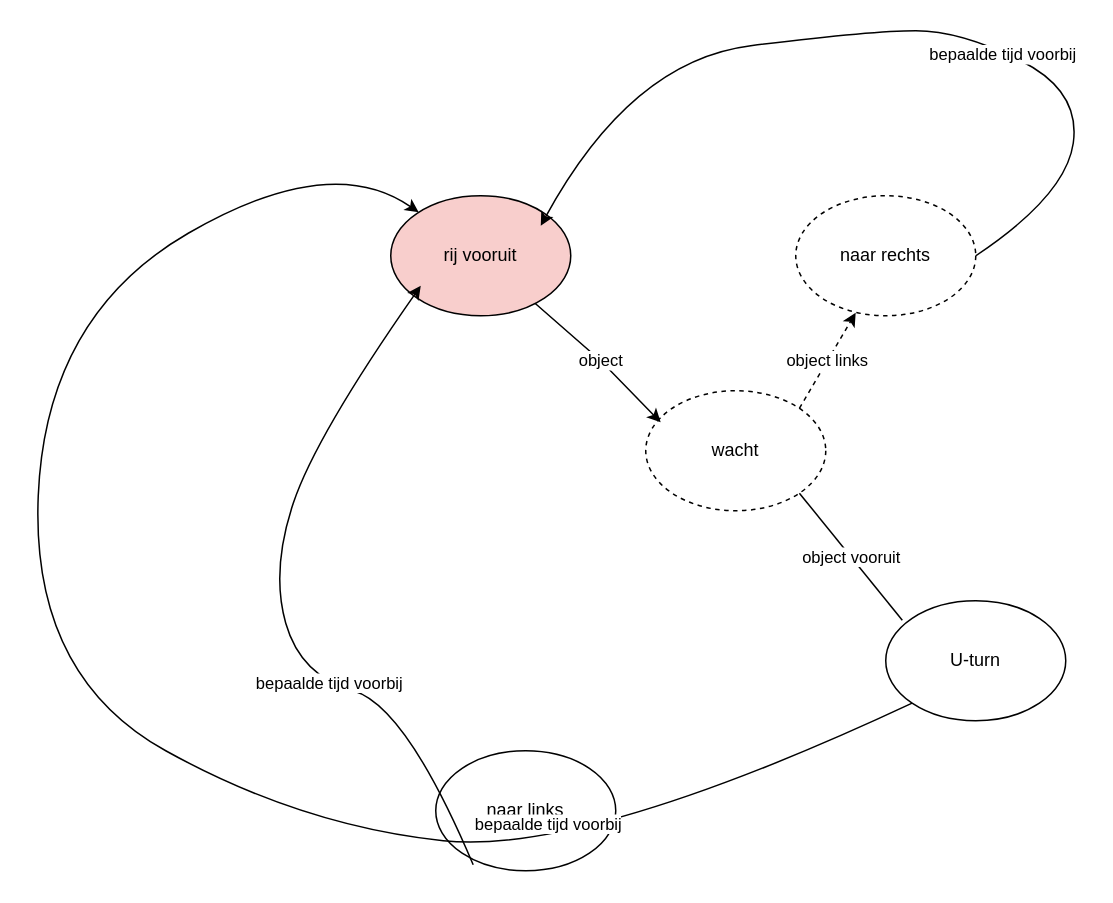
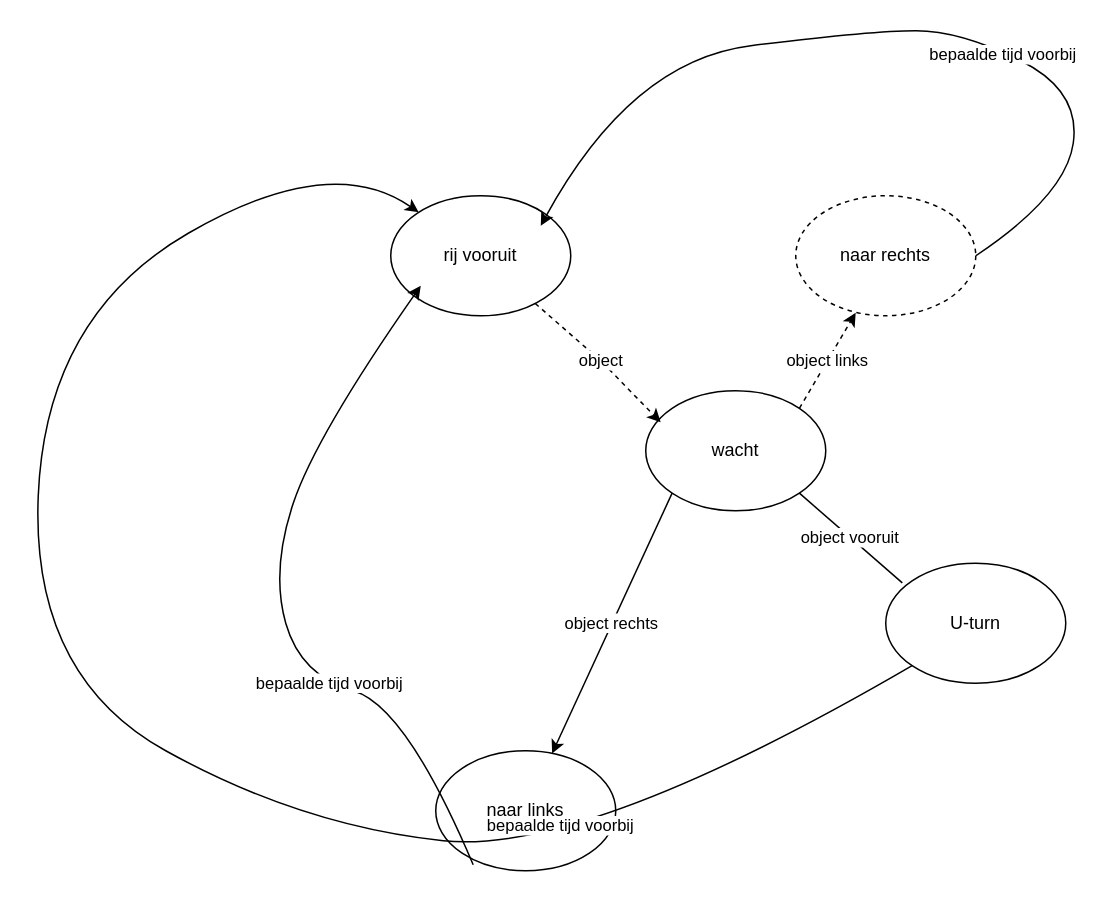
  <mxCell id="0" />
  <mxCell id="1" parent="0" />
- <mxCell id="2" value="rij vooruit" style="ellipse;whiteSpace=wrap;html=1;fillColor=#f8cecc;" vertex="1" parent="1"><mxGeometry x="260" y="130" width="120" height="80" as="geometry" /></mxCell>
- <mxCell id="3" value="wacht" style="ellipse;whiteSpace=wrap;html=1;dashed=1;" vertex="1" parent="1"><mxGeometry x="430" y="260" width="120" height="80" as="geometry" /></mxCell>
- <mxCell id="4" value="object" style="endArrow=classic;html=1;rounded=0;entryX=0.083;entryY=0.263;entryDx=0;entryDy=0;entryPerimeter=0;" edge="1" parent="1" source="2" target="3"><mxGeometry x="0.006" width="50" height="50" relative="1" as="geometry"><mxPoint x="400" y="350" as="sourcePoint" /><mxPoint x="450" y="300" as="targetPoint" /><Array as="points"><mxPoint x="400" y="240" /></Array><mxPoint as="offset" /></mxGeometry></mxCell>
+ <mxCell id="2" value="rij vooruit" style="ellipse;whiteSpace=wrap;html=1;" vertex="1" parent="1"><mxGeometry x="260" y="130" width="120" height="80" as="geometry" /></mxCell>
+ <mxCell id="3" value="wacht" style="ellipse;whiteSpace=wrap;html=1;" vertex="1" parent="1"><mxGeometry x="430" y="260" width="120" height="80" as="geometry" /></mxCell>
+ <mxCell id="4" value="object" style="endArrow=classic;html=1;rounded=0;entryX=0.083;entryY=0.263;entryDx=0;entryDy=0;entryPerimeter=0;dashed=1;" edge="1" parent="1" source="2" target="3"><mxGeometry x="0.006" width="50" height="50" relative="1" as="geometry"><mxPoint x="400" y="350" as="sourcePoint" /><mxPoint x="450" y="300" as="targetPoint" /><Array as="points"><mxPoint x="400" y="240" /></Array><mxPoint as="offset" /></mxGeometry></mxCell>
  <mxCell id="5" value="naar rechts" style="ellipse;whiteSpace=wrap;html=1;dashed=1;" vertex="1" parent="1"><mxGeometry x="530" y="130" width="120" height="80" as="geometry" /></mxCell>
  <mxCell id="6" value="naar links" style="ellipse;whiteSpace=wrap;html=1;" vertex="1" parent="1"><mxGeometry x="290" y="500" width="120" height="80" as="geometry" /></mxCell>
  <mxCell id="7" value="" style="curved=1;endArrow=classic;html=1;rounded=0;startArrow=none;exitX=0.208;exitY=0.95;exitDx=0;exitDy=0;exitPerimeter=0;" edge="1" parent="1" source="6"><mxGeometry width="50" height="50" relative="1" as="geometry"><mxPoint x="290" y="480" as="sourcePoint" /><mxPoint x="280" y="190" as="targetPoint" /><Array as="points"><mxPoint x="270" y="470" /><mxPoint x="200" y="450" /><mxPoint x="180" y="380" /><mxPoint x="210" y="290" /></Array></mxGeometry></mxCell>
  <mxCell id="8" value="bepaalde tijd voorbij" style="edgeLabel;html=1;align=center;verticalAlign=middle;resizable=0;points=[];" vertex="1" connectable="0" parent="7"><mxGeometry x="-0.291" y="-1" relative="1" as="geometry"><mxPoint as="offset" /></mxGeometry></mxCell>
  <mxCell id="9" value="" style="curved=1;endArrow=classic;html=1;rounded=0;exitX=1;exitY=0.5;exitDx=0;exitDy=0;" edge="1" parent="1" source="5"><mxGeometry width="50" height="50" relative="1" as="geometry"><mxPoint x="670" y="190" as="sourcePoint" /><mxPoint x="360" y="150" as="targetPoint" /><Array as="points"><mxPoint x="710" y="130" /><mxPoint x="720" y="60" /><mxPoint x="640" y="20" /><mxPoint x="580" y="20" /><mxPoint x="420" y="40" /></Array></mxGeometry></mxCell>
  <mxCell id="10" value="bepaalde tijd voorbij" style="edgeLabel;html=1;align=center;verticalAlign=middle;resizable=0;points=[];" vertex="1" connectable="0" parent="9"><mxGeometry x="-0.31" y="1" relative="1" as="geometry"><mxPoint x="-1" as="offset" /></mxGeometry></mxCell>
- <mxCell id="11" value="U-turn" style="ellipse;whiteSpace=wrap;html=1;" vertex="1" parent="1"><mxGeometry x="590" y="400" width="120" height="80" as="geometry" /></mxCell>
+ <mxCell id="11" value="U-turn" style="ellipse;whiteSpace=wrap;html=1;" vertex="1" parent="1"><mxGeometry x="590" y="375" width="120" height="80" as="geometry" /></mxCell>
  <mxCell id="12" value="object vooruit" style="endArrow=none;html=1;rounded=0;exitX=1;exitY=1;exitDx=0;exitDy=0;entryX=0.092;entryY=0.163;entryDx=0;entryDy=0;entryPerimeter=0;" edge="1" parent="1" source="3" target="11"><mxGeometry width="50" height="50" relative="1" as="geometry"><mxPoint x="540" y="380" as="sourcePoint" /><mxPoint x="590" y="330" as="targetPoint" /></mxGeometry></mxCell>
  <mxCell id="13" value="" style="curved=1;endArrow=classic;html=1;rounded=0;exitX=0;exitY=1;exitDx=0;exitDy=0;" edge="1" parent="1" source="11" target="2"><mxGeometry width="50" height="50" relative="1" as="geometry"><mxPoint x="560" y="540" as="sourcePoint" /><mxPoint x="270" y="100" as="targetPoint" /><Array as="points"><mxPoint x="390" y="570" /><mxPoint x="200" y="550" /><mxPoint x="20" y="450" /><mxPoint x="30" y="210" /><mxPoint x="220" y="100" /></Array></mxGeometry></mxCell>
  <mxCell id="14" value="bepaalde tijd voorbij" style="edgeLabel;html=1;align=center;verticalAlign=middle;resizable=0;points=[];" vertex="1" connectable="0" parent="13"><mxGeometry x="-0.541" y="-19" relative="1" as="geometry"><mxPoint as="offset" /></mxGeometry></mxCell>
+ <mxCell id="15" value="object rechts" style="endArrow=classic;html=1;rounded=0;exitX=0;exitY=1;exitDx=0;exitDy=0;" edge="1" parent="1" source="3" target="6"><mxGeometry width="50" height="50" relative="1" as="geometry"><mxPoint x="430" y="420" as="sourcePoint" /><mxPoint x="480" y="370" as="targetPoint" /><Array as="points" /></mxGeometry></mxCell>
  <mxCell id="16" value="object links" style="endArrow=classic;html=1;rounded=0;entryX=0.333;entryY=0.975;entryDx=0;entryDy=0;entryPerimeter=0;exitX=1;exitY=0;exitDx=0;exitDy=0;dashed=1;" edge="1" parent="1" source="3" target="5"><mxGeometry width="50" height="50" relative="1" as="geometry"><mxPoint x="520" y="270" as="sourcePoint" /><mxPoint x="570" y="220" as="targetPoint" /></mxGeometry></mxCell>
